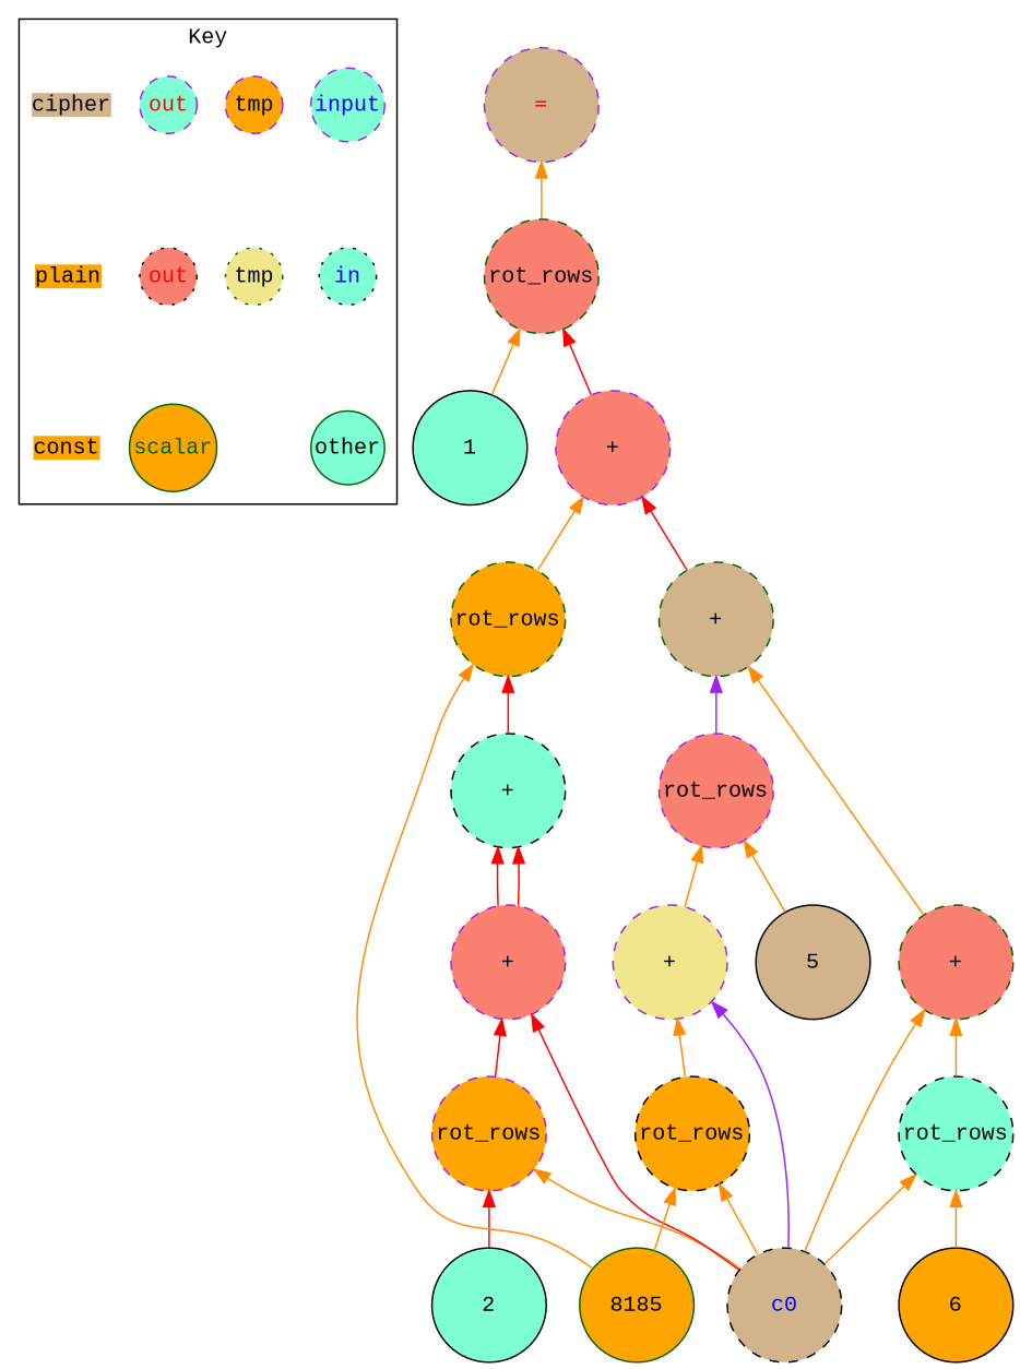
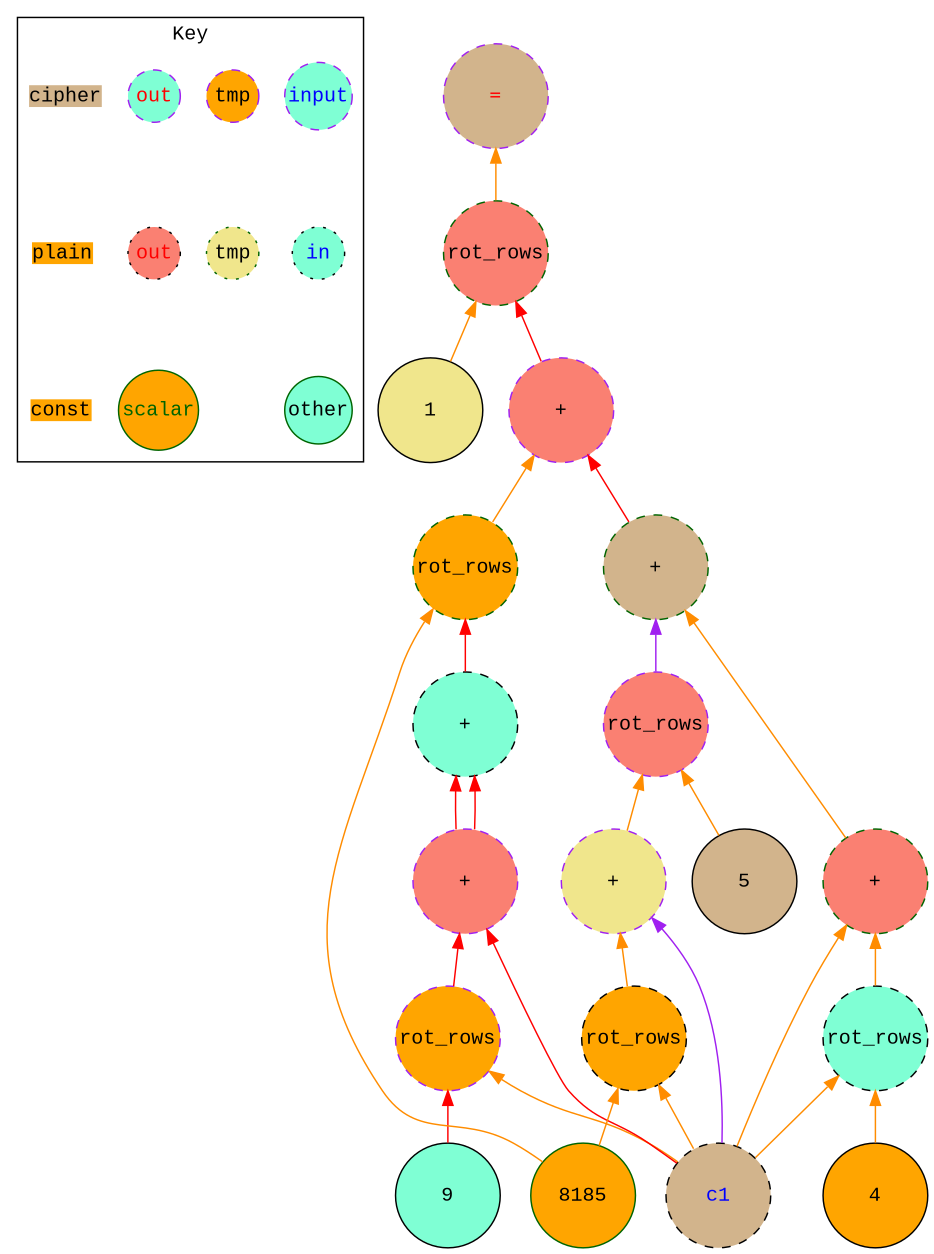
  digraph {
    fontname="Liberation Mono"
    node [color=purple fillcolor=orange fontname="Liberation Mono" margin=0 shape=circle style="dashed,filled"]
    edge [dir=back fontname="Liberation Mono" color=darkorange]
    n1 [fillcolor=aquamarine fontcolor=blue label=input width=0.5]
    n2 [color=black fillcolor=aquamarine fontcolor=blue icolor=blue label=in style="dotted,filled" width=0.5]
    n3 [fontcolor=black label=tmp width=0.5]
    n4 [color=darkgreen fillcolor=khaki fontcolor=black label=tmp style="dotted,filled" width=0.5]
    n5 [fillcolor=aquamarine fontcolor=red label=out width=0.5]
    n6 [color=black fillcolor=salmon fontcolor=red label=out style="dotted,filled" width=0.5]
    cipher [fillcolor=tan shape=plain style=filled width=0.5]
    plain [color=darkgreen shape=plain style=filled width=0.5]
    other [color=darkgreen fillcolor=aquamarine fontcolor=black style="solid,filled" width=0.5]
    scalar [color=darkgreen fontcolor=darkgreen style="solid,filled" width=0.5]
    const [shape=plain style=filled width=0.5]
-   n12 [color=black fillcolor=aquamarine label=1 style="solid,filled" width=1]
+   n12 [color=black fillcolor=khaki label=1 style="solid,filled" width=1]
    n13 [color=darkgreen label=8185 style="solid,filled" width=1]
-   n14 [color=black fillcolor=tan fontcolor=blue label=c0 width=1]
-   n15 [color=black fillcolor=aquamarine label=2 style="solid,filled" width=1]
+   n14 [color=black fillcolor=tan fontcolor=blue label=c1 width=1]
+   n15 [color=black fillcolor=aquamarine label=9 style="solid,filled" width=1]
    n16 [label=rot_rows width=1]
    n17 [fillcolor=salmon label="+" width=1]
    n18 [color=black fillcolor=aquamarine label="+" width=1]
    n19 [color=darkgreen label=rot_rows width=1]
    n20 [color=black fillcolor=tan label=5 style="solid,filled" width=1]
    n21 [color=black label=rot_rows width=1]
    n22 [fillcolor=khaki label="+" width=1]
    n23 [fillcolor=salmon label=rot_rows width=1]
-   n24 [color=black label=6 style="solid,filled" width=1]
+   n24 [color=black label=4 style="solid,filled" width=1]
    n25 [color=black fillcolor=aquamarine label=rot_rows width=1]
    n26 [color=darkgreen fillcolor=salmon label="+" width=1]
    n27 [color=darkgreen fillcolor=tan label="+" width=1]
    n28 [fillcolor=salmon label="+" width=1]
    n29 [color=darkgreen fillcolor=salmon label=rot_rows width=1]
    n30 [fillcolor=tan fontcolor=red label="=" width=1]
    subgraph cluster_1 {
      label=Key
      n1
      n2
      n3
      n4
      n5
      n6
      cipher
      plain
      other
      scalar
      const
    }
    n1 -> n2 [dir=forward style=invis color=""]
    n2 -> other [dir=forward style=invis color=""]
    n3 -> n4 [dir=forward style=invis color=""]
    n5 -> n6 [dir=forward style=invis color=""]
    n6 -> scalar [dir=forward style=invis color=""]
    cipher -> plain [dir=forward style=invis color=""]
    plain -> const [dir=forward style=invis color=""]
    n16 -> n14
    n16 -> n15 [color=red]
    n17 -> n14 [color=red]
    n17 -> n16 [color=red]
    n18 -> n17 [color=red]
    n18 -> n17 [color=red]
    n19 -> n13
    n19 -> n18 [color=red]
    n21 -> n13
    n21 -> n14
    n22 -> n14 [color=purple]
    n22 -> n21
    n23 -> n20
    n23 -> n22
    n25 -> n14
    n25 -> n24
    n26 -> n14
    n26 -> n25
    n27 -> n23 [color=purple]
    n27 -> n26
    n28 -> n19
    n28 -> n27 [color=red]
    n29 -> n12
    n29 -> n28 [color=red]
    n30 -> n29
  }
